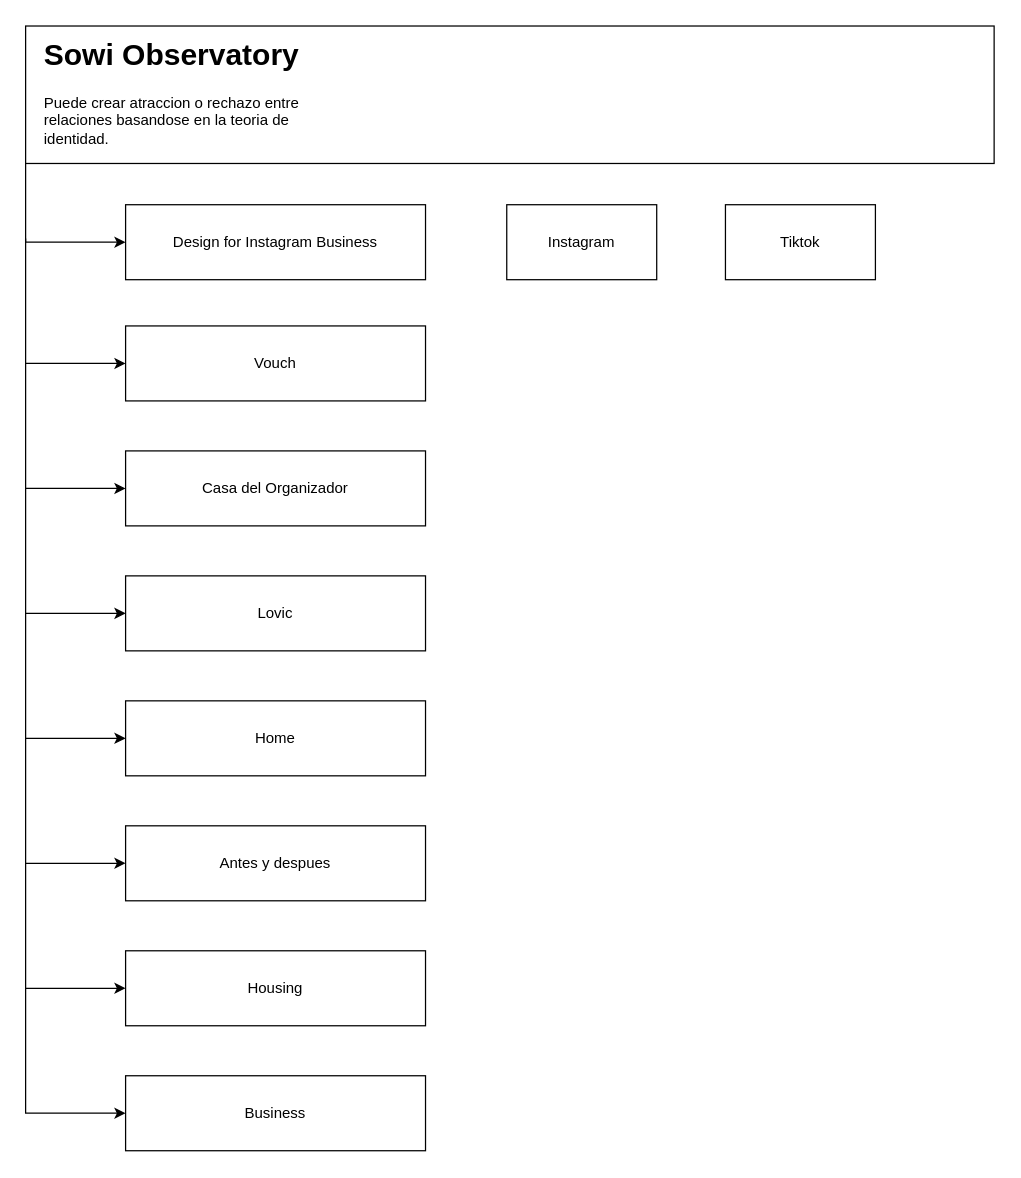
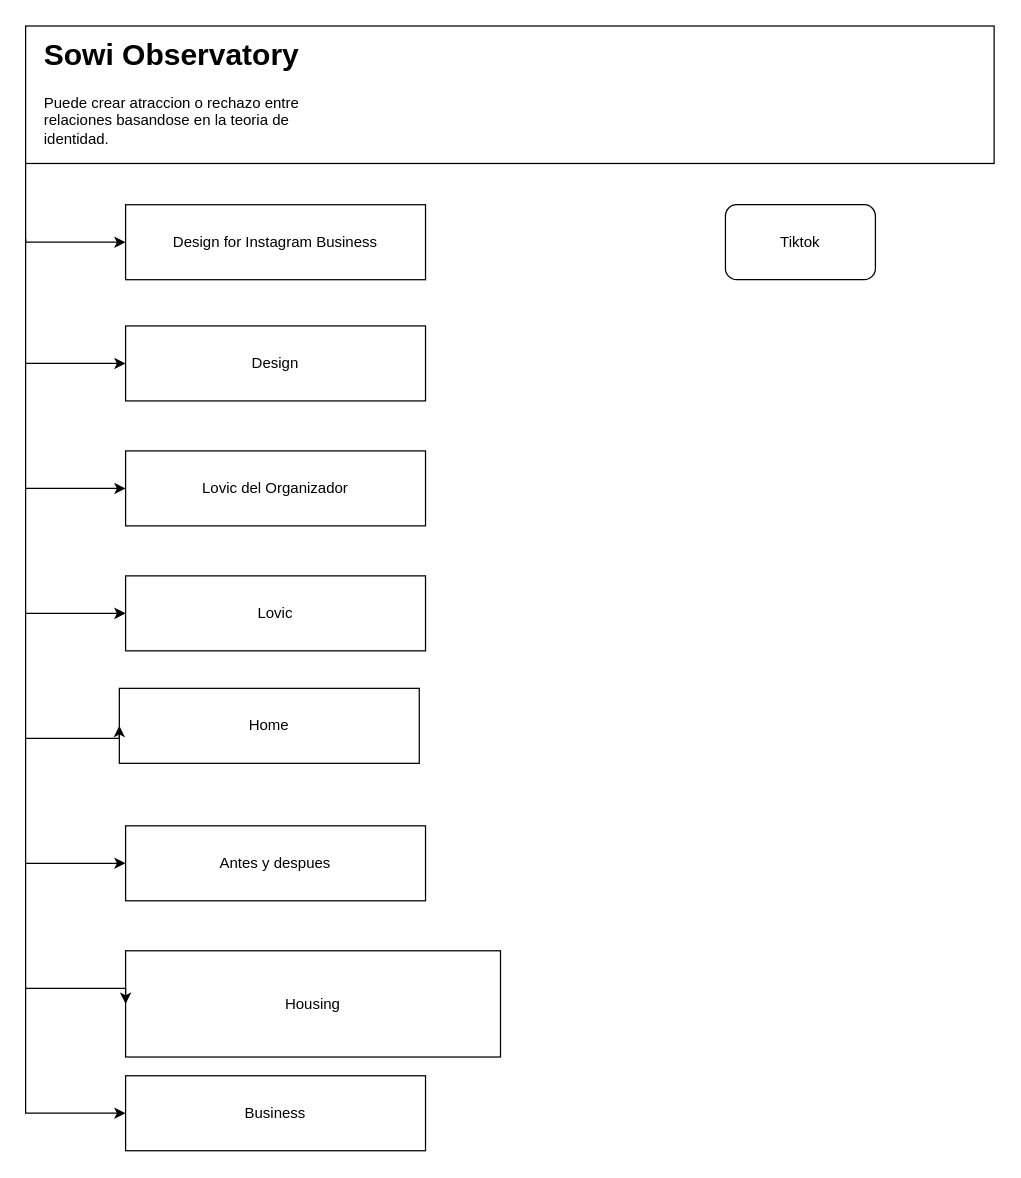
  <mxCell id="0" />
  <mxCell id="1" parent="0" />
- <mxCell id="2" value="Vouch" style="rounded=0;whiteSpace=wrap;html=1;" parent="1" vertex="1"><mxGeometry x="100" y="260" width="240" height="60" as="geometry" /></mxCell>
- <mxCell id="3" value="Casa del Organizador" style="rounded=0;whiteSpace=wrap;html=1;" parent="1" vertex="1"><mxGeometry x="100" y="360" width="240" height="60" as="geometry" /></mxCell>
+ <mxCell id="2" value="Design" style="rounded=0;whiteSpace=wrap;html=1;" parent="1" vertex="1"><mxGeometry x="100" y="260" width="240" height="60" as="geometry" /></mxCell>
+ <mxCell id="3" value="Lovic del Organizador" style="rounded=0;whiteSpace=wrap;html=1;" parent="1" vertex="1"><mxGeometry x="100" y="360" width="240" height="60" as="geometry" /></mxCell>
  <mxCell id="4" value="" style="edgeStyle=orthogonalEdgeStyle;rounded=0;orthogonalLoop=1;jettySize=auto;html=1;entryX=0;entryY=0.5;entryDx=0;entryDy=0;" parent="1" target="3" edge="1"><mxGeometry relative="1" as="geometry"><mxPoint x="20" y="290" as="sourcePoint" /><mxPoint x="100" y="350" as="targetPoint" /><Array as="points"><mxPoint x="20" y="390" /></Array></mxGeometry></mxCell>
  <mxCell id="5" value="Lovic" style="rounded=0;whiteSpace=wrap;html=1;" parent="1" vertex="1"><mxGeometry x="100" y="460" width="240" height="60" as="geometry" /></mxCell>
  <mxCell id="6" value="" style="edgeStyle=orthogonalEdgeStyle;rounded=0;orthogonalLoop=1;jettySize=auto;html=1;entryX=0;entryY=0.5;entryDx=0;entryDy=0;" parent="1" target="5" edge="1"><mxGeometry relative="1" as="geometry"><mxPoint x="20" y="390" as="sourcePoint" /><mxPoint x="100" y="450" as="targetPoint" /><Array as="points"><mxPoint x="20" y="490" /></Array></mxGeometry></mxCell>
- <mxCell id="7" value="Home" style="rounded=0;whiteSpace=wrap;html=1;" parent="1" vertex="1"><mxGeometry x="100" y="560" width="240" height="60" as="geometry" /></mxCell>
+ <mxCell id="7" value="Home" style="rounded=0;whiteSpace=wrap;html=1;" parent="1" vertex="1"><mxGeometry x="95" y="550" width="240" height="60" as="geometry" /></mxCell>
  <mxCell id="8" value="" style="edgeStyle=orthogonalEdgeStyle;rounded=0;orthogonalLoop=1;jettySize=auto;html=1;entryX=0;entryY=0.5;entryDx=0;entryDy=0;" parent="1" target="7" edge="1"><mxGeometry relative="1" as="geometry"><mxPoint x="20" y="490" as="sourcePoint" /><mxPoint x="100" y="550" as="targetPoint" /><Array as="points"><mxPoint x="20" y="590" /></Array></mxGeometry></mxCell>
  <mxCell id="9" value="Antes y despues" style="rounded=0;whiteSpace=wrap;html=1;" parent="1" vertex="1"><mxGeometry x="100" y="660" width="240" height="60" as="geometry" /></mxCell>
  <mxCell id="10" value="" style="edgeStyle=orthogonalEdgeStyle;rounded=0;orthogonalLoop=1;jettySize=auto;html=1;entryX=0;entryY=0.5;entryDx=0;entryDy=0;" parent="1" target="9" edge="1"><mxGeometry relative="1" as="geometry"><mxPoint x="20" y="590" as="sourcePoint" /><mxPoint x="100" y="650" as="targetPoint" /><Array as="points"><mxPoint x="20" y="690" /></Array></mxGeometry></mxCell>
- <mxCell id="11" value="Housing" style="rounded=0;whiteSpace=wrap;html=1;" parent="1" vertex="1"><mxGeometry x="100" y="760" width="240" height="60" as="geometry" /></mxCell>
+ <mxCell id="11" value="Housing" style="rounded=0;whiteSpace=wrap;html=1;" parent="1" vertex="1"><mxGeometry x="100" y="760" width="300" height="85" as="geometry" /></mxCell>
  <mxCell id="12" value="" style="edgeStyle=orthogonalEdgeStyle;rounded=0;orthogonalLoop=1;jettySize=auto;html=1;entryX=0;entryY=0.5;entryDx=0;entryDy=0;" parent="1" target="11" edge="1"><mxGeometry relative="1" as="geometry"><mxPoint x="20" y="690" as="sourcePoint" /><mxPoint x="100" y="750" as="targetPoint" /><Array as="points"><mxPoint x="20" y="790" /></Array></mxGeometry></mxCell>
  <mxCell id="13" value="Business" style="rounded=0;whiteSpace=wrap;html=1;" parent="1" vertex="1"><mxGeometry x="100" y="860" width="240" height="60" as="geometry" /></mxCell>
  <mxCell id="14" value="" style="edgeStyle=orthogonalEdgeStyle;rounded=0;orthogonalLoop=1;jettySize=auto;html=1;entryX=0;entryY=0.5;entryDx=0;entryDy=0;" parent="1" target="13" edge="1"><mxGeometry relative="1" as="geometry"><mxPoint x="20" y="790" as="sourcePoint" /><mxPoint x="100" y="850" as="targetPoint" /><Array as="points"><mxPoint x="20" y="890" /></Array></mxGeometry></mxCell>
  <mxCell id="15" value="" style="rounded=0;whiteSpace=wrap;html=1;" parent="1" vertex="1"><mxGeometry x="20" y="20" width="775" height="110" as="geometry" /></mxCell>
  <mxCell id="16" value="&lt;h1&gt;Sowi Observatory&lt;/h1&gt;&lt;p&gt;Puede crear atraccion o rechazo entre relaciones basandose en la teoria de identidad.&amp;nbsp;&lt;/p&gt;" style="text;html=1;strokeColor=none;fillColor=none;spacing=5;spacingTop=-20;whiteSpace=wrap;overflow=hidden;rounded=0;" parent="1" vertex="1"><mxGeometry x="30" y="24" width="230" height="106" as="geometry" /></mxCell>
  <mxCell id="17" value="Design for Instagram Business" style="rounded=0;whiteSpace=wrap;html=1;" parent="1" vertex="1"><mxGeometry x="100" y="163" width="240" height="60" as="geometry" /></mxCell>
  <mxCell id="18" value="" style="edgeStyle=orthogonalEdgeStyle;rounded=0;orthogonalLoop=1;jettySize=auto;html=1;entryX=0;entryY=0.5;entryDx=0;entryDy=0;" parent="1" target="17" edge="1"><mxGeometry relative="1" as="geometry"><mxPoint x="20" y="130" as="sourcePoint" /><mxPoint x="100" y="190" as="targetPoint" /><Array as="points"><mxPoint x="20" y="193" /></Array></mxGeometry></mxCell>
  <mxCell id="19" value="" style="edgeStyle=orthogonalEdgeStyle;rounded=0;orthogonalLoop=1;jettySize=auto;html=1;" parent="1" edge="1"><mxGeometry relative="1" as="geometry"><mxPoint x="20" y="190" as="sourcePoint" /><mxPoint x="100" y="290" as="targetPoint" /><Array as="points"><mxPoint x="20" y="290" /><mxPoint x="100" y="290" /></Array></mxGeometry></mxCell>
- <mxCell id="20" value="Instagram" style="rounded=0;whiteSpace=wrap;html=1;" vertex="1" parent="1"><mxGeometry x="405" y="163" width="120" height="60" as="geometry" /></mxCell>
- <mxCell id="21" value="Tiktok" style="rounded=0;whiteSpace=wrap;html=1;" vertex="1" parent="1"><mxGeometry x="580" y="163" width="120" height="60" as="geometry" /></mxCell>
+ <mxCell id="21" value="Tiktok" style="whiteSpace=wrap;html=1;rounded=1;" vertex="1" parent="1"><mxGeometry x="580" y="163" width="120" height="60" as="geometry" /></mxCell>
